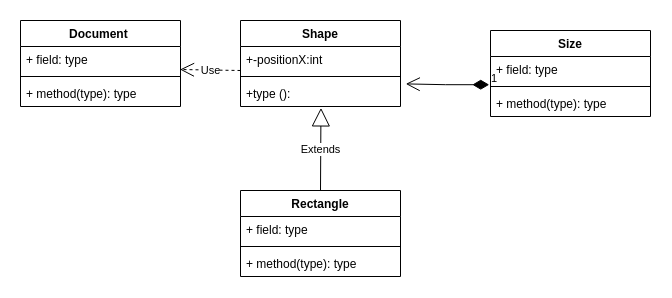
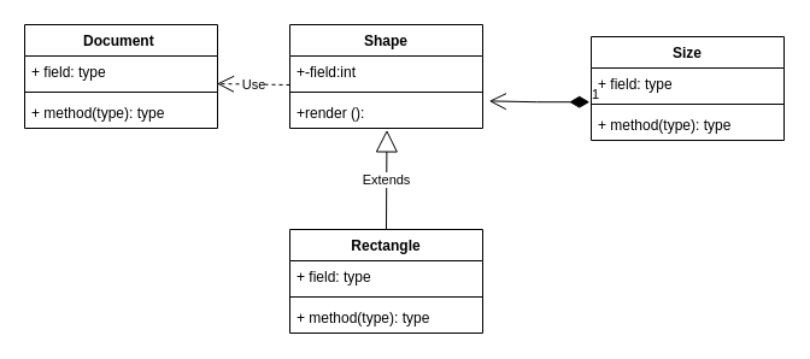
  <mxCell id="0" />
  <mxCell id="1" parent="0" />
  <mxCell id="2" value="Shape" style="swimlane;fontStyle=1;align=center;verticalAlign=top;childLayout=stackLayout;horizontal=1;startSize=26;horizontalStack=0;resizeParent=1;resizeParentMax=0;resizeLast=0;collapsible=1;marginBottom=0;" vertex="1" parent="1"><mxGeometry x="240" y="20" width="160" height="86" as="geometry" /></mxCell>
- <mxCell id="3" value="+-positionX:int " style="text;strokeColor=none;fillColor=none;align=left;verticalAlign=top;spacingLeft=4;spacingRight=4;overflow=hidden;rotatable=0;points=[[0,0.5],[1,0.5]];portConstraint=eastwest;" vertex="1" parent="2"><mxGeometry y="26" width="160" height="26" as="geometry" /></mxCell>
+ <mxCell id="3" value="+-field:int " style="text;strokeColor=none;fillColor=none;align=left;verticalAlign=top;spacingLeft=4;spacingRight=4;overflow=hidden;rotatable=0;points=[[0,0.5],[1,0.5]];portConstraint=eastwest;" vertex="1" parent="2"><mxGeometry y="26" width="160" height="26" as="geometry" /></mxCell>
  <mxCell id="4" value="" style="line;strokeWidth=1;fillColor=none;align=left;verticalAlign=middle;spacingTop=-1;spacingLeft=3;spacingRight=3;rotatable=0;labelPosition=right;points=[];portConstraint=eastwest;" vertex="1" parent="2"><mxGeometry y="52" width="160" height="8" as="geometry" /></mxCell>
- <mxCell id="5" value="+type ():" style="text;strokeColor=none;fillColor=none;align=left;verticalAlign=top;spacingLeft=4;spacingRight=4;overflow=hidden;rotatable=0;points=[[0,0.5],[1,0.5]];portConstraint=eastwest;" vertex="1" parent="2"><mxGeometry y="60" width="160" height="26" as="geometry" /></mxCell>
+ <mxCell id="5" value="+render ():" style="text;strokeColor=none;fillColor=none;align=left;verticalAlign=top;spacingLeft=4;spacingRight=4;overflow=hidden;rotatable=0;points=[[0,0.5],[1,0.5]];portConstraint=eastwest;" vertex="1" parent="2"><mxGeometry y="60" width="160" height="26" as="geometry" /></mxCell>
  <mxCell id="6" value="Extends" style="endArrow=block;endSize=16;endFill=0;html=1;rounded=0;entryX=0.503;entryY=1.054;entryDx=0;entryDy=0;entryPerimeter=0;" edge="1" parent="1" target="5"><mxGeometry width="160" relative="1" as="geometry"><mxPoint x="320" y="190" as="sourcePoint" /><mxPoint x="410" y="70" as="targetPoint" /></mxGeometry></mxCell>
  <mxCell id="7" value="Rectangle" style="swimlane;fontStyle=1;align=center;verticalAlign=top;childLayout=stackLayout;horizontal=1;startSize=26;horizontalStack=0;resizeParent=1;resizeParentMax=0;resizeLast=0;collapsible=1;marginBottom=0;" vertex="1" parent="1"><mxGeometry x="240" y="190" width="160" height="86" as="geometry" /></mxCell>
  <mxCell id="8" value="+ field: type" style="text;strokeColor=none;fillColor=none;align=left;verticalAlign=top;spacingLeft=4;spacingRight=4;overflow=hidden;rotatable=0;points=[[0,0.5],[1,0.5]];portConstraint=eastwest;" vertex="1" parent="7"><mxGeometry y="26" width="160" height="26" as="geometry" /></mxCell>
  <mxCell id="9" value="" style="line;strokeWidth=1;fillColor=none;align=left;verticalAlign=middle;spacingTop=-1;spacingLeft=3;spacingRight=3;rotatable=0;labelPosition=right;points=[];portConstraint=eastwest;" vertex="1" parent="7"><mxGeometry y="52" width="160" height="8" as="geometry" /></mxCell>
  <mxCell id="10" value="+ method(type): type" style="text;strokeColor=none;fillColor=none;align=left;verticalAlign=top;spacingLeft=4;spacingRight=4;overflow=hidden;rotatable=0;points=[[0,0.5],[1,0.5]];portConstraint=eastwest;" vertex="1" parent="7"><mxGeometry y="60" width="160" height="26" as="geometry" /></mxCell>
  <mxCell id="11" value="Size" style="swimlane;fontStyle=1;align=center;verticalAlign=top;childLayout=stackLayout;horizontal=1;startSize=26;horizontalStack=0;resizeParent=1;resizeParentMax=0;resizeLast=0;collapsible=1;marginBottom=0;" vertex="1" parent="1"><mxGeometry x="490" y="30" width="160" height="86" as="geometry" /></mxCell>
  <mxCell id="12" value="+ field: type" style="text;strokeColor=none;fillColor=none;align=left;verticalAlign=top;spacingLeft=4;spacingRight=4;overflow=hidden;rotatable=0;points=[[0,0.5],[1,0.5]];portConstraint=eastwest;" vertex="1" parent="11"><mxGeometry y="26" width="160" height="26" as="geometry" /></mxCell>
  <mxCell id="13" value="" style="line;strokeWidth=1;fillColor=none;align=left;verticalAlign=middle;spacingTop=-1;spacingLeft=3;spacingRight=3;rotatable=0;labelPosition=right;points=[];portConstraint=eastwest;" vertex="1" parent="11"><mxGeometry y="52" width="160" height="8" as="geometry" /></mxCell>
  <mxCell id="14" value="+ method(type): type" style="text;strokeColor=none;fillColor=none;align=left;verticalAlign=top;spacingLeft=4;spacingRight=4;overflow=hidden;rotatable=0;points=[[0,0.5],[1,0.5]];portConstraint=eastwest;" vertex="1" parent="11"><mxGeometry y="60" width="160" height="26" as="geometry" /></mxCell>
  <mxCell id="15" value="1" style="endArrow=open;html=1;endSize=12;startArrow=diamondThin;startSize=14;startFill=1;edgeStyle=orthogonalEdgeStyle;align=left;verticalAlign=bottom;rounded=0;exitX=-0.008;exitY=1.085;exitDx=0;exitDy=0;exitPerimeter=0;entryX=1.033;entryY=0.131;entryDx=0;entryDy=0;entryPerimeter=0;" edge="1" parent="1" source="12" target="5"><mxGeometry x="-1" y="3" relative="1" as="geometry"><mxPoint x="480" y="170" as="sourcePoint" /><mxPoint x="640" y="170" as="targetPoint" /></mxGeometry></mxCell>
  <mxCell id="16" value="Document " style="swimlane;fontStyle=1;align=center;verticalAlign=top;childLayout=stackLayout;horizontal=1;startSize=26;horizontalStack=0;resizeParent=1;resizeParentMax=0;resizeLast=0;collapsible=1;marginBottom=0;" vertex="1" parent="1"><mxGeometry x="20" y="20" width="160" height="86" as="geometry" /></mxCell>
  <mxCell id="17" value="+ field: type" style="text;strokeColor=none;fillColor=none;align=left;verticalAlign=top;spacingLeft=4;spacingRight=4;overflow=hidden;rotatable=0;points=[[0,0.5],[1,0.5]];portConstraint=eastwest;" vertex="1" parent="16"><mxGeometry y="26" width="160" height="26" as="geometry" /></mxCell>
  <mxCell id="18" value="" style="line;strokeWidth=1;fillColor=none;align=left;verticalAlign=middle;spacingTop=-1;spacingLeft=3;spacingRight=3;rotatable=0;labelPosition=right;points=[];portConstraint=eastwest;" vertex="1" parent="16"><mxGeometry y="52" width="160" height="8" as="geometry" /></mxCell>
  <mxCell id="19" value="+ method(type): type" style="text;strokeColor=none;fillColor=none;align=left;verticalAlign=top;spacingLeft=4;spacingRight=4;overflow=hidden;rotatable=0;points=[[0,0.5],[1,0.5]];portConstraint=eastwest;" vertex="1" parent="16"><mxGeometry y="60" width="160" height="26" as="geometry" /></mxCell>
  <mxCell id="20" value="Use" style="endArrow=open;endSize=12;dashed=1;html=1;rounded=0;entryX=0.997;entryY=0.885;entryDx=0;entryDy=0;entryPerimeter=0;" edge="1" parent="1" target="17"><mxGeometry width="160" relative="1" as="geometry"><mxPoint x="240" y="70" as="sourcePoint" /><mxPoint x="410" y="70" as="targetPoint" /></mxGeometry></mxCell>
